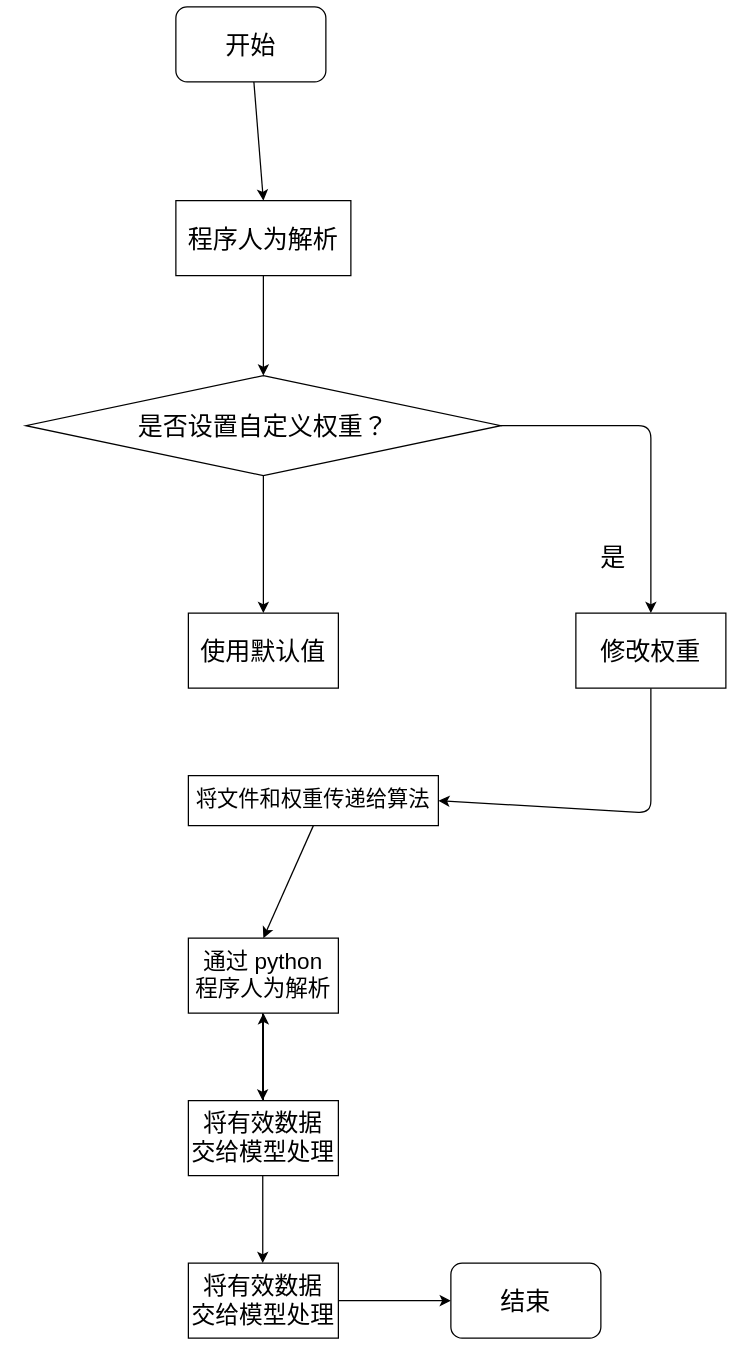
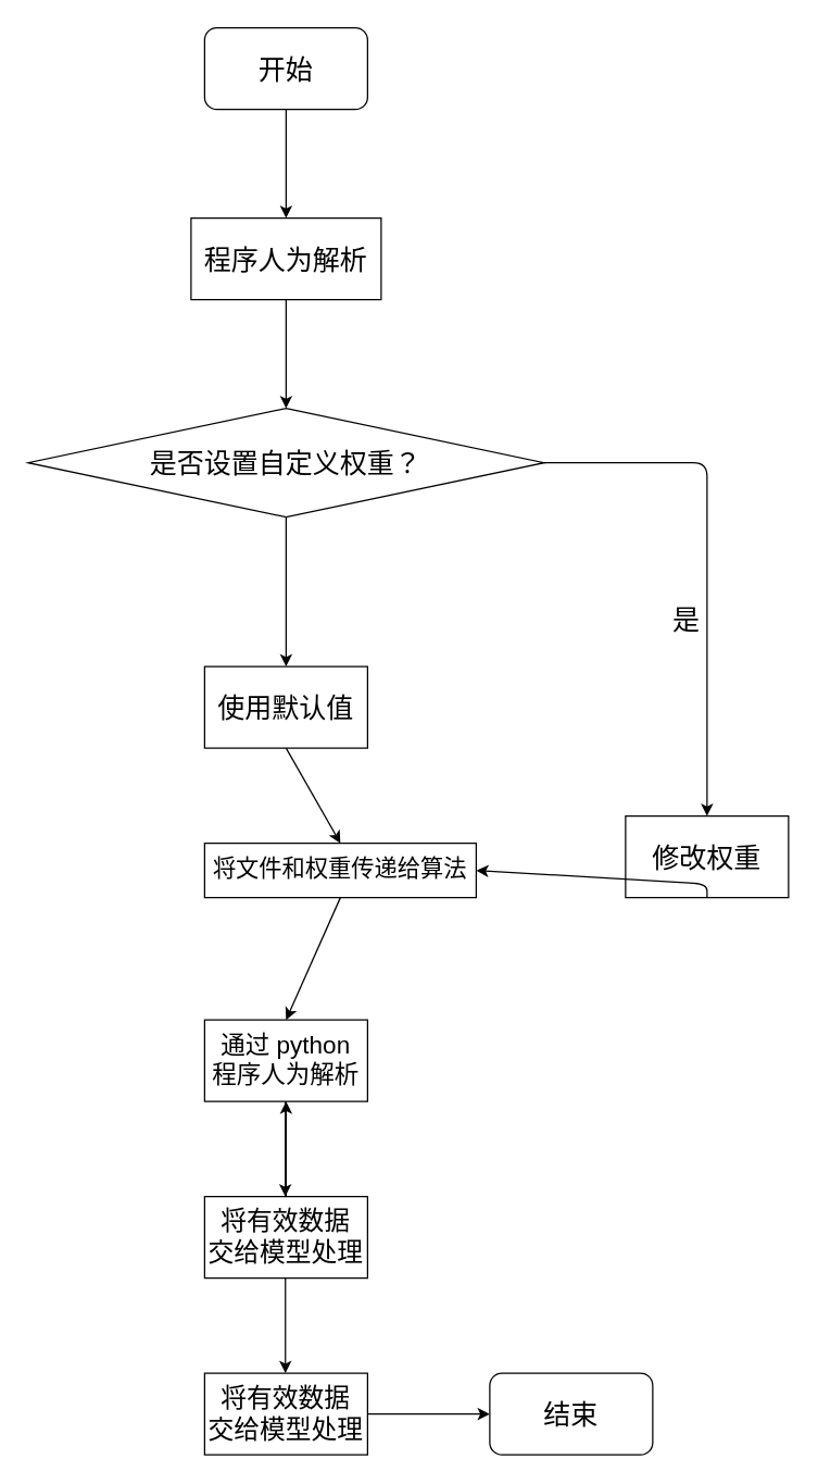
  <mxCell id="0" />
  <mxCell id="1" parent="0" />
  <mxCell id="2" value="" style="edgeStyle=none;html=1;fontSize=20;" edge="1" parent="1" source="3"><mxGeometry relative="1" as="geometry"><mxPoint x="210" y="160" as="targetPoint" /></mxGeometry></mxCell>
- <mxCell id="3" value="开始" style="rounded=1;whiteSpace=wrap;html=1;fontSize=20;" vertex="1" parent="1"><mxGeometry x="140" y="5" width="120" height="60" as="geometry" /></mxCell>
+ <mxCell id="3" value="开始" style="rounded=1;whiteSpace=wrap;html=1;fontSize=20;" vertex="1" parent="1"><mxGeometry x="150" y="20" width="120" height="60" as="geometry" /></mxCell>
  <mxCell id="4" value="程序人为解析" style="rounded=0;whiteSpace=wrap;html=1;fontSize=20;" vertex="1" parent="1"><mxGeometry x="140" y="160" width="140" height="60" as="geometry" /></mxCell>
  <mxCell id="5" value="" style="edgeStyle=none;html=1;fontSize=20;" edge="1" parent="1"><mxGeometry relative="1" as="geometry"><mxPoint x="210" y="220" as="sourcePoint" /><mxPoint x="210" y="300" as="targetPoint" /></mxGeometry></mxCell>
  <mxCell id="6" value="是否设置自定义权重？" style="rhombus;whiteSpace=wrap;html=1;fontSize=20;" vertex="1" parent="1"><mxGeometry x="20" y="300" width="380" height="80" as="geometry" /></mxCell>
  <mxCell id="7" value="" style="endArrow=classic;html=1;fontSize=20;exitX=1;exitY=0.5;exitDx=0;exitDy=0;entryX=0.5;entryY=0;entryDx=0;entryDy=0;" edge="1" parent="1" source="6" target="8"><mxGeometry width="50" height="50" relative="1" as="geometry"><mxPoint x="406" y="340" as="sourcePoint" /><mxPoint x="516" y="470" as="targetPoint" /><Array as="points"><mxPoint x="520" y="340" /></Array></mxGeometry></mxCell>
- <mxCell id="8" value="修改权重" style="rounded=0;whiteSpace=wrap;html=1;fontSize=20;" vertex="1" parent="1"><mxGeometry x="460" y="490" width="120" height="60" as="geometry" /></mxCell>
- <mxCell id="9" value="是" style="text;html=1;strokeColor=none;fillColor=none;align=center;verticalAlign=middle;whiteSpace=wrap;rounded=0;fontSize=20;" vertex="1" parent="1"><mxGeometry x="460" y="430" width="60" height="30" as="geometry" /></mxCell>
+ <mxCell id="8" value="修改权重" style="rounded=0;whiteSpace=wrap;html=1;fontSize=20;" vertex="1" parent="1"><mxGeometry x="460" y="600" width="120" height="60" as="geometry" /></mxCell>
+ <mxCell id="9" value="是" style="text;html=1;strokeColor=none;fillColor=none;align=center;verticalAlign=middle;whiteSpace=wrap;rounded=0;fontSize=20;" vertex="1" parent="1"><mxGeometry x="475" y="440" width="60" height="30" as="geometry" /></mxCell>
  <mxCell id="10" value="" style="endArrow=classic;html=1;fontSize=20;" edge="1" parent="1"><mxGeometry width="50" height="50" relative="1" as="geometry"><mxPoint x="210" y="380" as="sourcePoint" /><mxPoint x="210" y="490" as="targetPoint" /></mxGeometry></mxCell>
  <mxCell id="11" value="使用默认值" style="rounded=0;whiteSpace=wrap;html=1;fontSize=20;" vertex="1" parent="1"><mxGeometry x="150" y="490" width="120" height="60" as="geometry" /></mxCell>
  <mxCell id="12" value="将文件和权重传递给算法" style="rounded=0;whiteSpace=wrap;html=1;fontSize=17;" vertex="1" parent="1"><mxGeometry x="150" y="620" width="200" height="40" as="geometry" /></mxCell>
+ <mxCell id="13" value="" style="endArrow=classic;html=1;fontSize=20;exitX=0.5;exitY=1;exitDx=0;exitDy=0;entryX=0.5;entryY=0;entryDx=0;entryDy=0;" edge="1" parent="1" source="11" target="12"><mxGeometry width="50" height="50" relative="1" as="geometry"><mxPoint x="180" y="610" as="sourcePoint" /><mxPoint x="230" y="560" as="targetPoint" /></mxGeometry></mxCell>
  <mxCell id="14" value="" style="endArrow=classic;html=1;fontSize=20;exitX=0.5;exitY=1;exitDx=0;exitDy=0;entryX=1;entryY=0.5;entryDx=0;entryDy=0;" edge="1" parent="1" source="8" target="12"><mxGeometry width="50" height="50" relative="1" as="geometry"><mxPoint x="170" y="600" as="sourcePoint" /><mxPoint x="220" y="550" as="targetPoint" /><Array as="points"><mxPoint x="520" y="650" /></Array></mxGeometry></mxCell>
  <mxCell id="15" value="" style="endArrow=classic;html=1;fontSize=17;exitX=0.5;exitY=1;exitDx=0;exitDy=0;" edge="1" parent="1" source="12"><mxGeometry width="50" height="50" relative="1" as="geometry"><mxPoint x="220" y="680" as="sourcePoint" /><mxPoint x="210" y="750" as="targetPoint" /></mxGeometry></mxCell>
  <mxCell id="16" value="通过 python 程序人为解析" style="rounded=0;whiteSpace=wrap;html=1;fontSize=18;" vertex="1" parent="1"><mxGeometry x="150" y="750" width="120" height="60" as="geometry" /></mxCell>
  <mxCell id="17" value="" style="edgeStyle=none;html=1;fontSize=19;" edge="1" parent="1" source="18" target="16"><mxGeometry relative="1" as="geometry" /></mxCell>
  <mxCell id="18" value="将有效数据 交给模型处理" style="rounded=0;whiteSpace=wrap;html=1;fontSize=19;" vertex="1" parent="1"><mxGeometry x="150" y="880" width="120" height="60" as="geometry" /></mxCell>
  <mxCell id="19" value="" style="endArrow=classic;html=1;fontSize=17;exitX=0.5;exitY=1;exitDx=0;exitDy=0;" edge="1" parent="1"><mxGeometry width="50" height="50" relative="1" as="geometry"><mxPoint x="209.41" y="810" as="sourcePoint" /><mxPoint x="209.41" y="880" as="targetPoint" /></mxGeometry></mxCell>
  <mxCell id="20" value="将有效数据 交给模型处理" style="rounded=0;whiteSpace=wrap;html=1;fontSize=19;" vertex="1" parent="1"><mxGeometry x="150" y="1010" width="120" height="60" as="geometry" /></mxCell>
  <mxCell id="21" value="" style="endArrow=classic;html=1;fontSize=17;exitX=0.5;exitY=1;exitDx=0;exitDy=0;" edge="1" parent="1"><mxGeometry width="50" height="50" relative="1" as="geometry"><mxPoint x="209.5" y="940" as="sourcePoint" /><mxPoint x="209.5" y="1010" as="targetPoint" /></mxGeometry></mxCell>
  <mxCell id="22" value="" style="endArrow=classic;html=1;fontSize=19;" edge="1" parent="1"><mxGeometry width="50" height="50" relative="1" as="geometry"><mxPoint x="270" y="1040" as="sourcePoint" /><mxPoint x="360" y="1040" as="targetPoint" /></mxGeometry></mxCell>
  <mxCell id="23" value="结束" style="rounded=1;whiteSpace=wrap;html=1;fontSize=20;" vertex="1" parent="1"><mxGeometry x="360" y="1010" width="120" height="60" as="geometry" /></mxCell>
